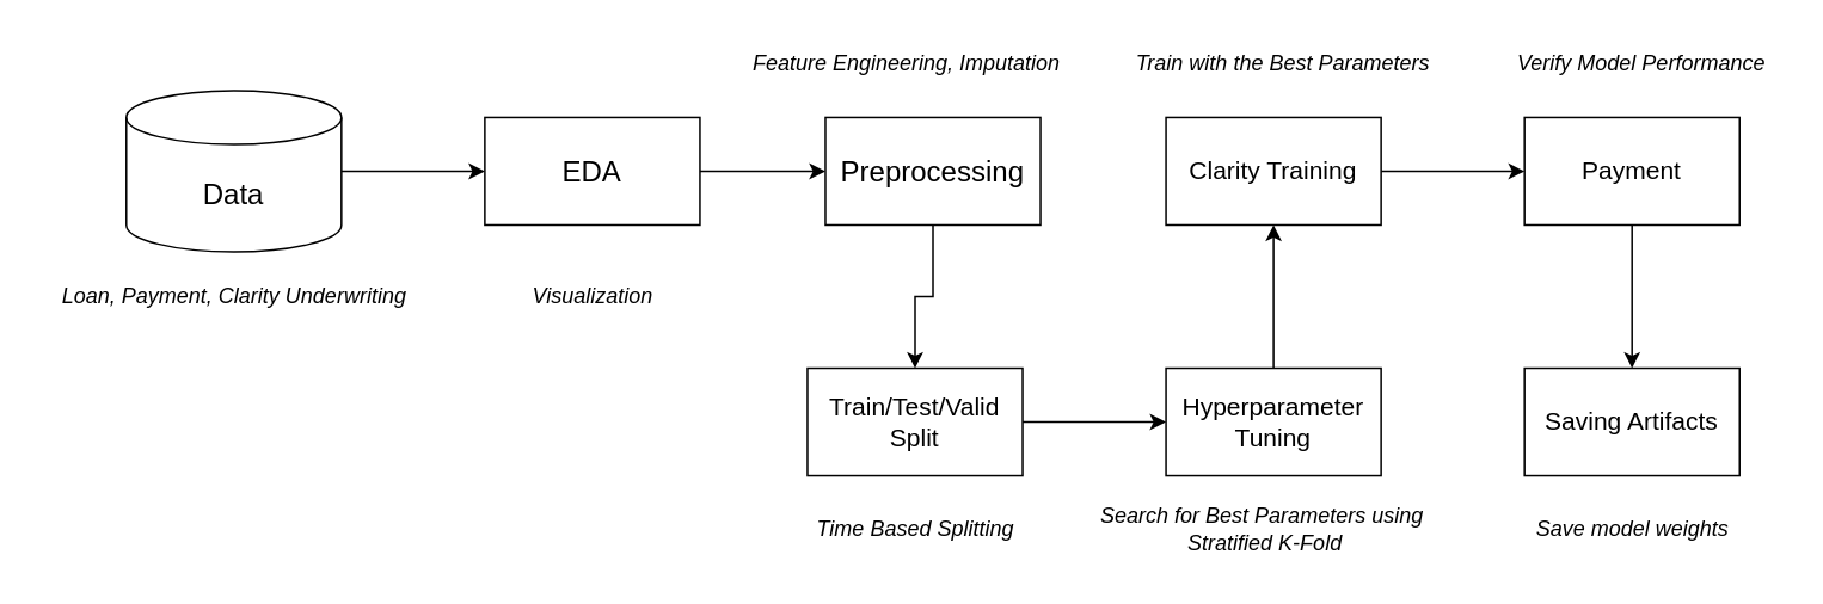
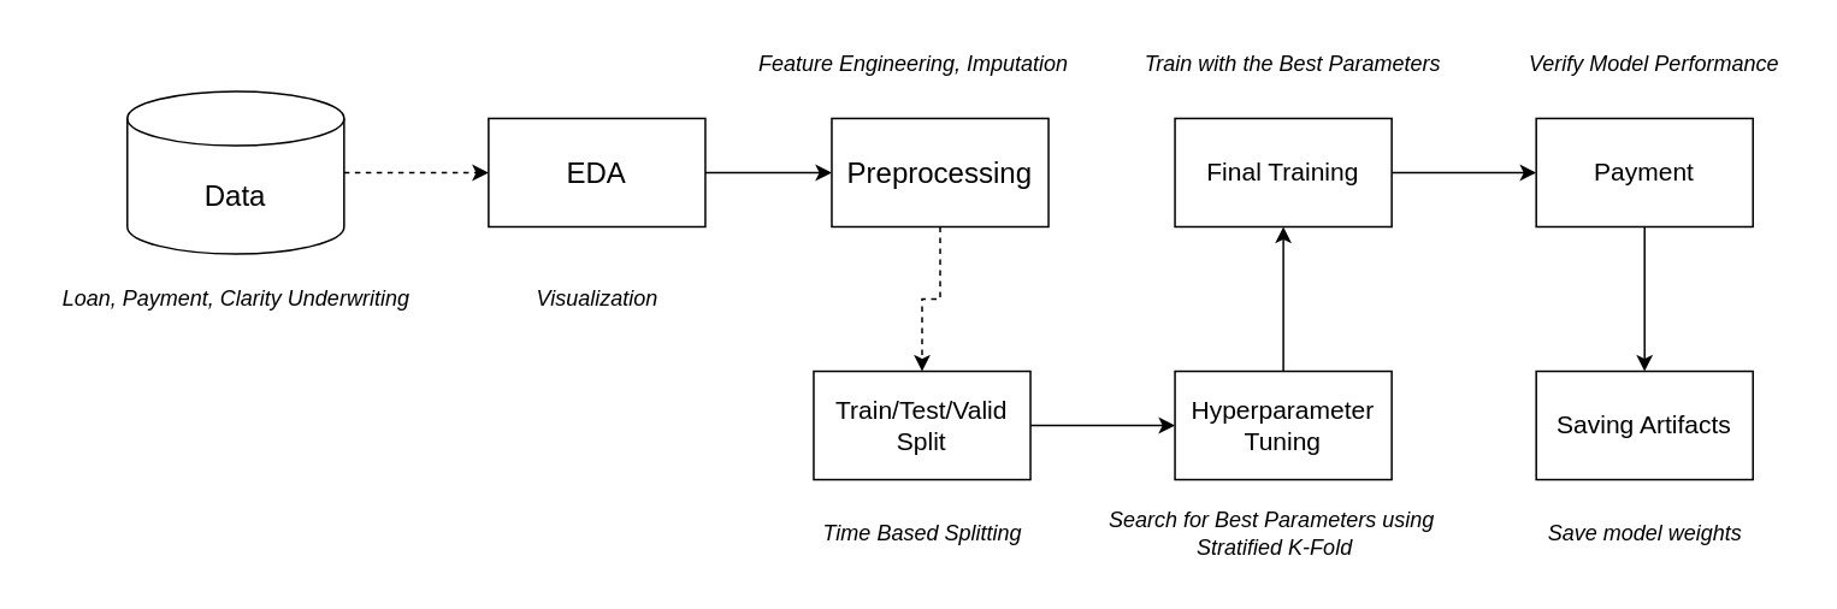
  <mxCell id="0" />
  <mxCell id="1" parent="0" />
- <mxCell id="2" style="edgeStyle=orthogonalEdgeStyle;rounded=0;orthogonalLoop=1;jettySize=auto;html=1;entryX=0;entryY=0.5;entryDx=0;entryDy=0;" edge="1" parent="1" source="3" target="5"><mxGeometry relative="1" as="geometry" /></mxCell>
+ <mxCell id="2" style="edgeStyle=orthogonalEdgeStyle;rounded=0;orthogonalLoop=1;jettySize=auto;html=1;entryX=0;entryY=0.5;entryDx=0;entryDy=0;dashed=1;" edge="1" parent="1" source="3" target="5"><mxGeometry relative="1" as="geometry" /></mxCell>
  <mxCell id="3" value="&lt;font style=&quot;font-size: 16px;&quot;&gt;Data&lt;/font&gt;" style="shape=cylinder3;whiteSpace=wrap;html=1;boundedLbl=1;backgroundOutline=1;size=15;" vertex="1" parent="1"><mxGeometry x="70" y="50" width="120" height="90" as="geometry" /></mxCell>
  <mxCell id="4" style="edgeStyle=orthogonalEdgeStyle;rounded=0;orthogonalLoop=1;jettySize=auto;html=1;" edge="1" parent="1" source="5" target="7"><mxGeometry relative="1" as="geometry" /></mxCell>
  <mxCell id="5" value="&lt;font style=&quot;font-size: 16px;&quot;&gt;EDA&lt;/font&gt;" style="rounded=0;whiteSpace=wrap;html=1;" vertex="1" parent="1"><mxGeometry x="270" y="65" width="120" height="60" as="geometry" /></mxCell>
- <mxCell id="6" value="" style="edgeStyle=orthogonalEdgeStyle;rounded=0;orthogonalLoop=1;jettySize=auto;html=1;" edge="1" parent="1" source="7" target="9"><mxGeometry relative="1" as="geometry" /></mxCell>
+ <mxCell id="6" value="" style="edgeStyle=orthogonalEdgeStyle;rounded=0;orthogonalLoop=1;jettySize=auto;html=1;dashed=1;" edge="1" parent="1" source="7" target="9"><mxGeometry relative="1" as="geometry" /></mxCell>
  <mxCell id="7" value="&lt;font style=&quot;font-size: 16px;&quot;&gt;Preprocessing&lt;/font&gt;" style="rounded=0;whiteSpace=wrap;html=1;" vertex="1" parent="1"><mxGeometry x="460" y="65" width="120" height="60" as="geometry" /></mxCell>
  <mxCell id="8" value="" style="edgeStyle=orthogonalEdgeStyle;rounded=0;orthogonalLoop=1;jettySize=auto;html=1;" edge="1" parent="1" source="9" target="11"><mxGeometry relative="1" as="geometry" /></mxCell>
  <mxCell id="9" value="&lt;font style=&quot;font-size: 14px;&quot;&gt;Train/Test/Valid Split&lt;/font&gt;" style="whiteSpace=wrap;html=1;rounded=0;" vertex="1" parent="1"><mxGeometry x="450" y="205" width="120" height="60" as="geometry" /></mxCell>
  <mxCell id="10" value="" style="edgeStyle=orthogonalEdgeStyle;rounded=0;orthogonalLoop=1;jettySize=auto;html=1;" edge="1" parent="1" source="11" target="13"><mxGeometry relative="1" as="geometry" /></mxCell>
  <mxCell id="11" value="&lt;font style=&quot;font-size: 14px;&quot;&gt;Hyperparameter Tuning&lt;/font&gt;" style="whiteSpace=wrap;html=1;rounded=0;" vertex="1" parent="1"><mxGeometry x="650" y="205" width="120" height="60" as="geometry" /></mxCell>
  <mxCell id="12" value="" style="edgeStyle=orthogonalEdgeStyle;rounded=0;orthogonalLoop=1;jettySize=auto;html=1;" edge="1" parent="1" source="13" target="15"><mxGeometry relative="1" as="geometry" /></mxCell>
- <mxCell id="13" value="&lt;font style=&quot;font-size: 14px;&quot;&gt;Clarity Training&lt;/font&gt;" style="whiteSpace=wrap;html=1;rounded=0;" vertex="1" parent="1"><mxGeometry x="650" y="65" width="120" height="60" as="geometry" /></mxCell>
+ <mxCell id="13" value="&lt;font style=&quot;font-size: 14px;&quot;&gt;Final Training&lt;/font&gt;" style="whiteSpace=wrap;html=1;rounded=0;" vertex="1" parent="1"><mxGeometry x="650" y="65" width="120" height="60" as="geometry" /></mxCell>
  <mxCell id="14" value="" style="edgeStyle=orthogonalEdgeStyle;rounded=0;orthogonalLoop=1;jettySize=auto;html=1;" edge="1" parent="1" source="15" target="21"><mxGeometry relative="1" as="geometry" /></mxCell>
  <mxCell id="15" value="&lt;font style=&quot;font-size: 14px;&quot;&gt;Payment&lt;/font&gt;" style="whiteSpace=wrap;html=1;rounded=0;" vertex="1" parent="1"><mxGeometry x="850" y="65" width="120" height="60" as="geometry" /></mxCell>
  <mxCell id="16" value="Loan, Payment, Clarity Underwriting" style="text;html=1;align=center;verticalAlign=middle;resizable=0;points=[];autosize=1;strokeColor=none;fillColor=none;fontStyle=2" vertex="1" parent="1"><mxGeometry x="20" y="150" width="220" height="30" as="geometry" /></mxCell>
  <mxCell id="17" value="Visualization" style="text;html=1;align=center;verticalAlign=middle;resizable=0;points=[];autosize=1;strokeColor=none;fillColor=none;fontStyle=2" vertex="1" parent="1"><mxGeometry x="285" y="150" width="90" height="30" as="geometry" /></mxCell>
  <mxCell id="18" value="Feature Engineering, Imputation" style="text;html=1;align=center;verticalAlign=middle;resizable=0;points=[];autosize=1;strokeColor=none;fillColor=none;fontStyle=2" vertex="1" parent="1"><mxGeometry x="410" y="20" width="190" height="30" as="geometry" /></mxCell>
  <mxCell id="19" value="Time Based Splitting" style="text;html=1;align=center;verticalAlign=middle;resizable=0;points=[];autosize=1;strokeColor=none;fillColor=none;fontStyle=2" vertex="1" parent="1"><mxGeometry x="445" y="280" width="130" height="30" as="geometry" /></mxCell>
  <mxCell id="20" value="Search for Best Parameters using&amp;nbsp;&lt;div&gt;Stratified K-Fold&lt;/div&gt;" style="text;html=1;align=center;verticalAlign=middle;resizable=0;points=[];autosize=1;strokeColor=none;fillColor=none;fontStyle=2" vertex="1" parent="1"><mxGeometry x="600" y="275" width="210" height="40" as="geometry" /></mxCell>
  <mxCell id="21" value="&lt;font style=&quot;font-size: 14px;&quot;&gt;Saving Artifacts&lt;/font&gt;" style="whiteSpace=wrap;html=1;rounded=0;" vertex="1" parent="1"><mxGeometry x="850" y="205" width="120" height="60" as="geometry" /></mxCell>
  <mxCell id="22" value="Train with the Best Parameters" style="text;html=1;align=center;verticalAlign=middle;resizable=0;points=[];autosize=1;strokeColor=none;fillColor=none;fontStyle=2" vertex="1" parent="1"><mxGeometry x="620" y="20" width="190" height="30" as="geometry" /></mxCell>
  <mxCell id="23" value="Verify Model Performance" style="text;html=1;align=center;verticalAlign=middle;resizable=0;points=[];autosize=1;strokeColor=none;fillColor=none;fontStyle=2" vertex="1" parent="1"><mxGeometry x="835" y="20" width="160" height="30" as="geometry" /></mxCell>
  <mxCell id="24" value="Save model weights" style="text;html=1;align=center;verticalAlign=middle;resizable=0;points=[];autosize=1;strokeColor=none;fillColor=none;fontStyle=2" vertex="1" parent="1"><mxGeometry x="845" y="280" width="130" height="30" as="geometry" /></mxCell>
